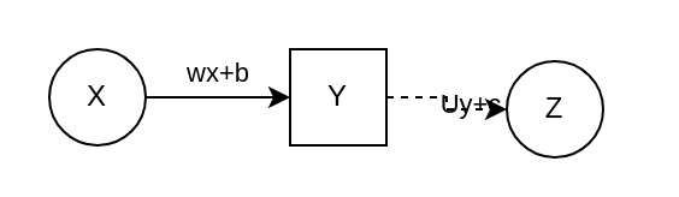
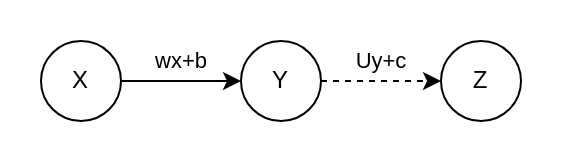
  <mxCell id="0" />
  <mxCell id="1" parent="0" />
  <mxCell id="2" value="wx+b" style="edgeStyle=orthogonalEdgeStyle;rounded=0;orthogonalLoop=1;jettySize=auto;html=1;labelBackgroundColor=none;" edge="1" parent="1" source="3" target="5"><mxGeometry y="10" relative="1" as="geometry"><mxPoint as="offset" /></mxGeometry></mxCell>
  <mxCell id="3" value="X" style="ellipse;whiteSpace=wrap;html=1;aspect=fixed;fillColor=none;" vertex="1" parent="1"><mxGeometry x="20" y="20" width="40" height="40" as="geometry" /></mxCell>
  <mxCell id="4" value="Uy+c" style="edgeStyle=orthogonalEdgeStyle;rounded=0;orthogonalLoop=1;jettySize=auto;html=1;entryX=0;entryY=0.5;entryDx=0;entryDy=0;labelBackgroundColor=none;dashed=1;" edge="1" parent="1" source="5" target="6"><mxGeometry y="10" relative="1" as="geometry"><mxPoint as="offset" /></mxGeometry></mxCell>
- <mxCell id="5" value="Y" style="whiteSpace=wrap;html=1;aspect=fixed;fillColor=none;rounded=0;" vertex="1" parent="1"><mxGeometry x="120" y="20" width="40" height="40" as="geometry" /></mxCell>
- <mxCell id="6" value="Z" style="ellipse;whiteSpace=wrap;html=1;aspect=fixed;fillColor=none;" vertex="1" parent="1"><mxGeometry x="210" y="25" width="40" height="40" as="geometry" /></mxCell>
+ <mxCell id="5" value="Y" style="ellipse;whiteSpace=wrap;html=1;aspect=fixed;fillColor=none;" vertex="1" parent="1"><mxGeometry x="120" y="20" width="40" height="40" as="geometry" /></mxCell>
+ <mxCell id="6" value="Z" style="ellipse;whiteSpace=wrap;html=1;aspect=fixed;fillColor=none;" vertex="1" parent="1"><mxGeometry x="220" y="20" width="40" height="40" as="geometry" /></mxCell>
